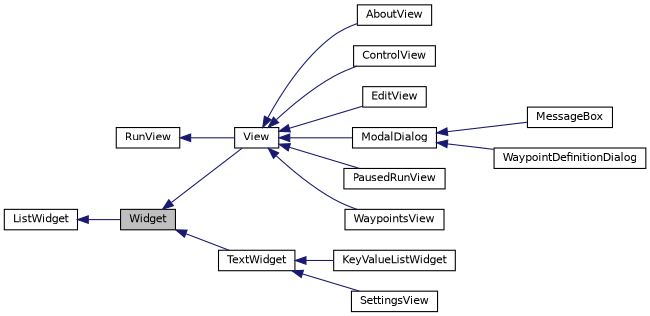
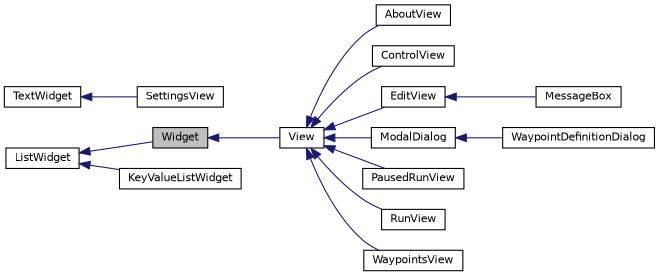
  digraph {
    rankdir=LR
    node [color=black fillcolor=white fontname=Helvetica fontsize=10 shape=record style=filled]
    edge [color=midnightblue dir=back fontname=Helvetica fontsize=10 labelfontname=Helvetica labelfontsize=10 style=solid]
    n1 [fillcolor=grey75 fontcolor=black height=0.2 label=Widget width=0.4]
    n2 [height=0.2 label=TextWidget width=0.4]
    n3 [height=0.2 label=View width=0.4]
    n4 [height=0.2 label=ListWidget width=0.4]
    n5 [height=0.2 label=KeyValueListWidget width=0.4]
    n6 [height=0.2 label=SettingsView width=0.4]
    n7 [height=0.2 label=AboutView width=0.4]
    n8 [height=0.2 label=ControlView width=0.4]
    n9 [height=0.2 label=EditView width=0.4]
    n10 [height=0.2 label=ModalDialog width=0.4]
    n11 [height=0.2 label=PausedRunView width=0.4]
    n12 [height=0.2 label=RunView width=0.4]
    n13 [height=0.2 label=WaypointsView width=0.4]
    n14 [height=0.2 label=MessageBox width=0.4]
    n15 [height=0.2 label=WaypointDefinitionDialog width=0.4]
-   n1 -> n2
    n1 -> n3
    n2 -> n6
    n3 -> n7
    n3 -> n8
    n3 -> n9
    n3 -> n10
    n3 -> n11
-   n12 -> n3
+   n3 -> n12
    n3 -> n13
    n4 -> n1
-   n2 -> n5
-   n10 -> n14
+   n4 -> n5
+   n9 -> n14
    n10 -> n15
  }
